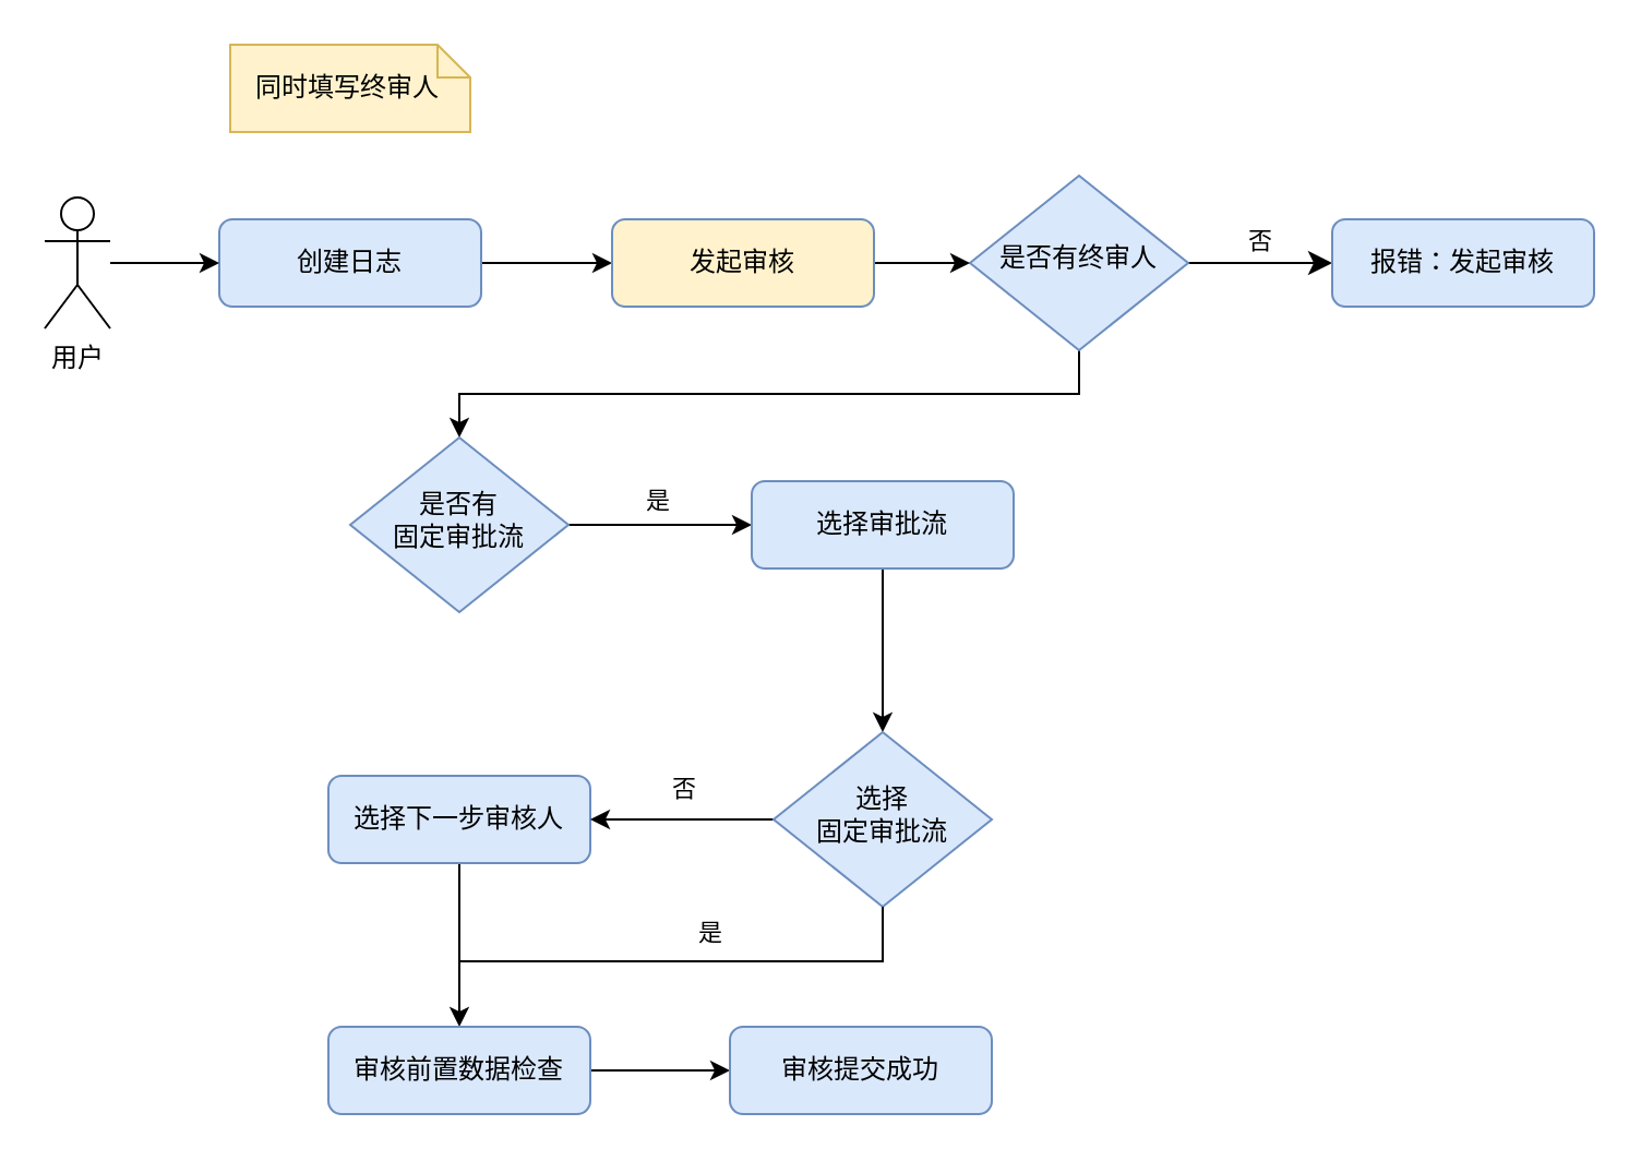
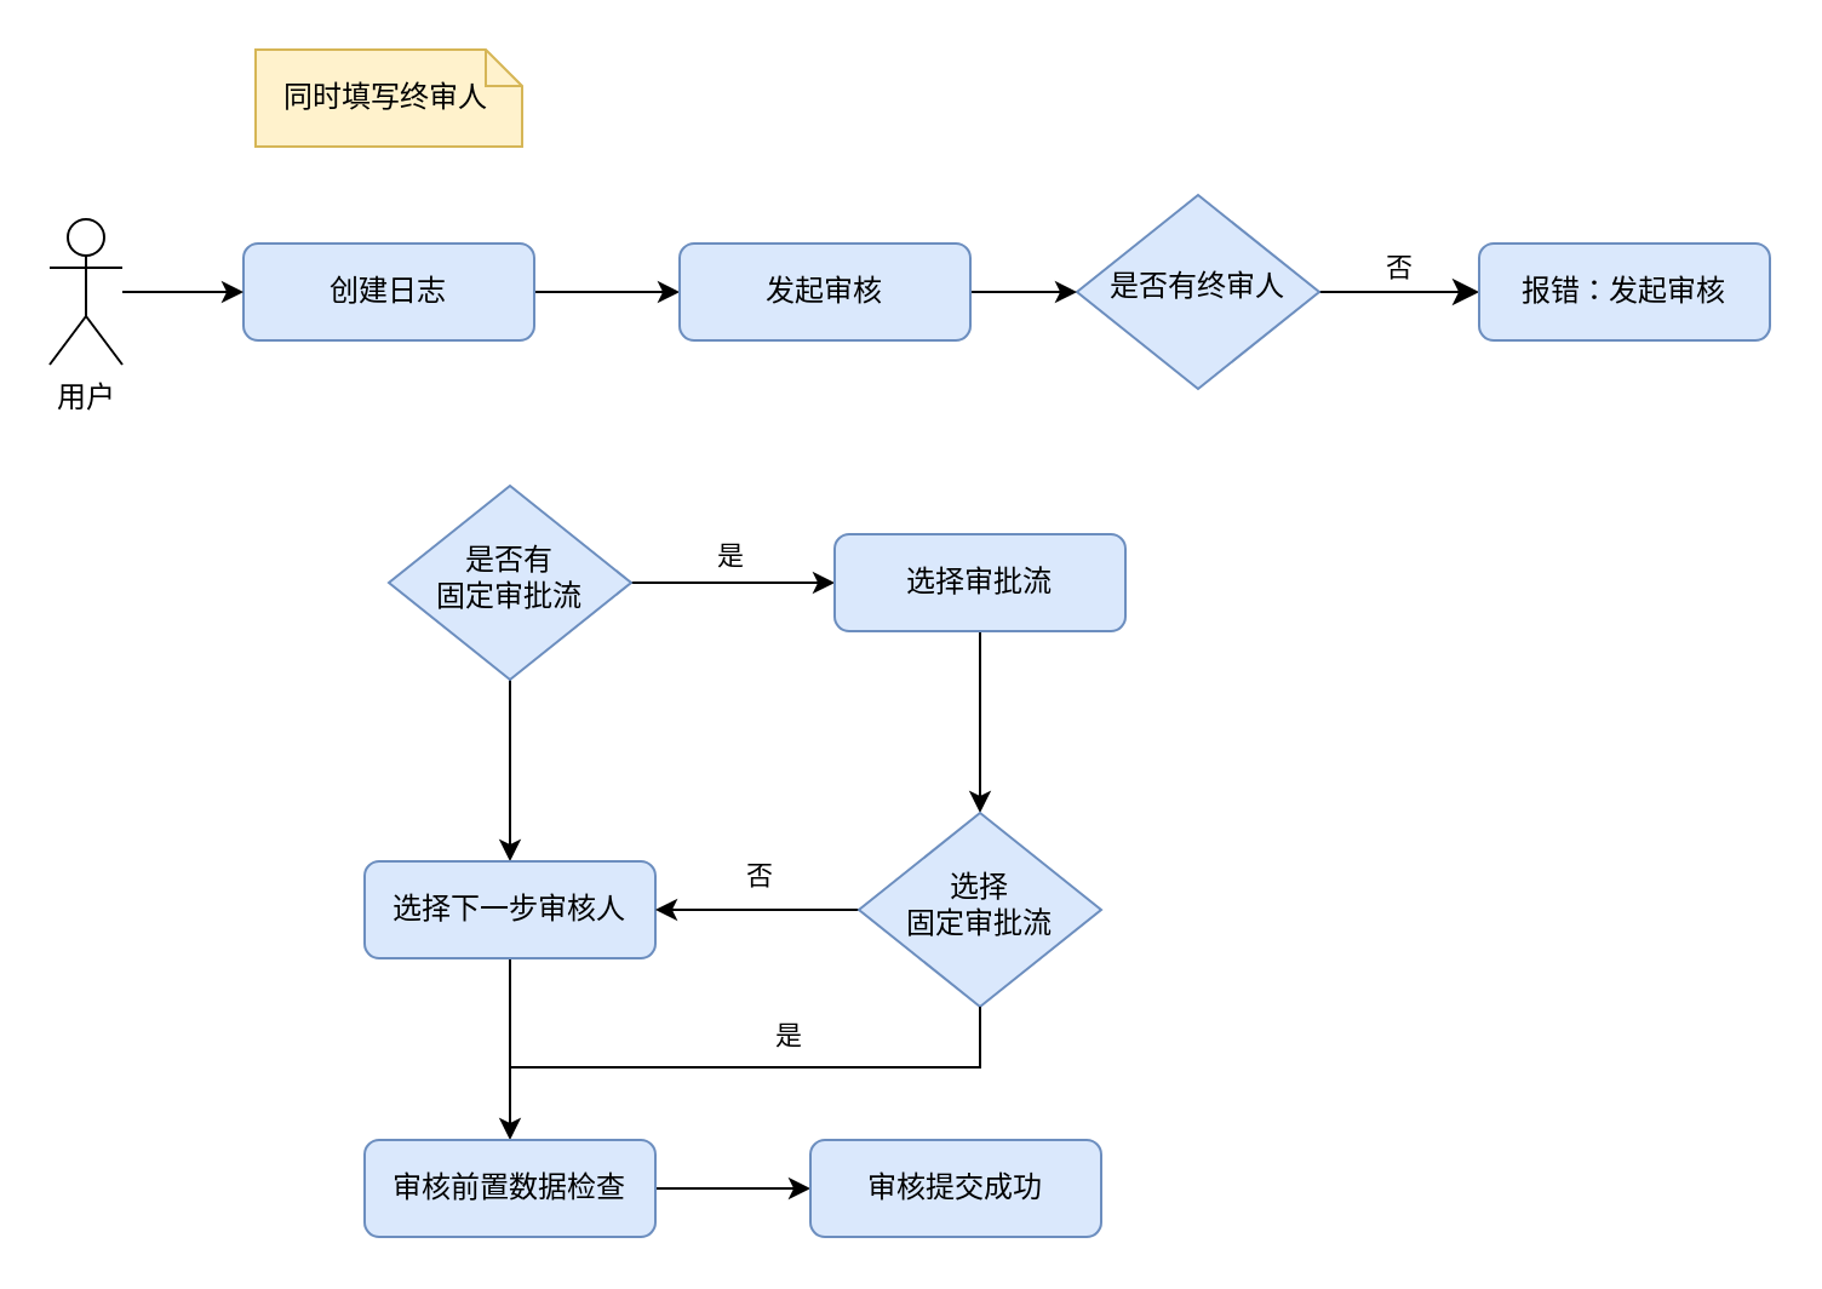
  <mxCell id="0" />
  <mxCell id="1" parent="0" />
  <mxCell id="2" style="edgeStyle=orthogonalEdgeStyle;rounded=0;orthogonalLoop=1;jettySize=auto;html=1;entryX=0;entryY=0.5;entryDx=0;entryDy=0;" edge="1" parent="1" source="3" target="11"><mxGeometry relative="1" as="geometry" /></mxCell>
  <mxCell id="3" value="创建日志" style="rounded=1;whiteSpace=wrap;html=1;fontSize=12;glass=0;strokeWidth=1;shadow=0;fillColor=#dae8fc;strokeColor=#6c8ebf;" parent="1" vertex="1"><mxGeometry x="100" y="100" width="120" height="40" as="geometry" /></mxCell>
  <mxCell id="4" value="否" style="edgeStyle=orthogonalEdgeStyle;rounded=0;html=1;jettySize=auto;orthogonalLoop=1;fontSize=11;endArrow=classic;endFill=1;endSize=8;strokeWidth=1;shadow=0;labelBackgroundColor=none;" parent="1" source="6" target="7" edge="1"><mxGeometry y="10" relative="1" as="geometry"><mxPoint as="offset" /></mxGeometry></mxCell>
- <mxCell id="5" style="edgeStyle=orthogonalEdgeStyle;rounded=0;orthogonalLoop=1;jettySize=auto;html=1;exitX=0.5;exitY=1;exitDx=0;exitDy=0;entryX=0.5;entryY=0;entryDx=0;entryDy=0;endArrow=classic;endFill=1;strokeColor=default;" edge="1" parent="1" source="6" target="16"><mxGeometry relative="1" as="geometry" /></mxCell>
  <mxCell id="6" value="是否有终审人" style="rhombus;whiteSpace=wrap;html=1;shadow=0;fontFamily=Helvetica;fontSize=12;align=center;strokeWidth=1;spacing=6;spacingTop=-4;fillColor=#dae8fc;strokeColor=#6c8ebf;" parent="1" vertex="1"><mxGeometry x="444" y="80" width="100" height="80" as="geometry" /></mxCell>
  <mxCell id="7" value="报错：发起审核" style="rounded=1;whiteSpace=wrap;html=1;fontSize=12;glass=0;strokeWidth=1;shadow=0;fillColor=#dae8fc;strokeColor=#6c8ebf;" parent="1" vertex="1"><mxGeometry x="610" y="100" width="120" height="40" as="geometry" /></mxCell>
  <mxCell id="8" style="edgeStyle=orthogonalEdgeStyle;rounded=0;orthogonalLoop=1;jettySize=auto;html=1;entryX=0;entryY=0.5;entryDx=0;entryDy=0;" edge="1" parent="1" source="9" target="3"><mxGeometry relative="1" as="geometry" /></mxCell>
  <mxCell id="9" value="用户" style="shape=umlActor;verticalLabelPosition=bottom;verticalAlign=top;html=1;outlineConnect=0;" vertex="1" parent="1"><mxGeometry x="20" y="90" width="30" height="60" as="geometry" /></mxCell>
  <mxCell id="10" style="edgeStyle=orthogonalEdgeStyle;rounded=0;orthogonalLoop=1;jettySize=auto;html=1;exitX=1;exitY=0.5;exitDx=0;exitDy=0;entryX=0;entryY=0.5;entryDx=0;entryDy=0;endArrow=classic;endFill=1;strokeColor=default;" edge="1" parent="1" source="11" target="6"><mxGeometry relative="1" as="geometry" /></mxCell>
- <mxCell id="11" value="发起审核" style="rounded=1;whiteSpace=wrap;html=1;fontSize=12;glass=0;strokeWidth=1;shadow=0;fillColor=#fff2cc;strokeColor=#6c8ebf;" vertex="1" parent="1"><mxGeometry x="280" y="100" width="120" height="40" as="geometry" /></mxCell>
+ <mxCell id="11" value="发起审核" style="rounded=1;whiteSpace=wrap;html=1;fontSize=12;glass=0;strokeWidth=1;shadow=0;fillColor=#dae8fc;strokeColor=#6c8ebf;" vertex="1" parent="1"><mxGeometry x="280" y="100" width="120" height="40" as="geometry" /></mxCell>
  <mxCell id="12" value="同时填写终审人" style="shape=note;size=15;align=left;spacingLeft=10;html=1;whiteSpace=wrap;fillColor=#fff2cc;strokeColor=#d6b656;" vertex="1" parent="1"><mxGeometry x="105" y="20" width="110" height="40" as="geometry" /></mxCell>
  <mxCell id="13" style="edgeStyle=orthogonalEdgeStyle;rounded=0;orthogonalLoop=1;jettySize=auto;html=1;exitX=1;exitY=0.5;exitDx=0;exitDy=0;entryX=0;entryY=0.5;entryDx=0;entryDy=0;endArrow=classic;endFill=1;strokeColor=default;" edge="1" parent="1" source="16" target="18"><mxGeometry relative="1" as="geometry" /></mxCell>
  <mxCell id="14" value="是" style="edgeLabel;html=1;align=center;verticalAlign=middle;resizable=0;points=[];" vertex="1" connectable="0" parent="13"><mxGeometry x="-0.167" y="3" relative="1" as="geometry"><mxPoint x="5" y="-9" as="offset" /></mxGeometry></mxCell>
+ <mxCell id="15" style="edgeStyle=orthogonalEdgeStyle;rounded=0;orthogonalLoop=1;jettySize=auto;html=1;entryX=0.5;entryY=0;entryDx=0;entryDy=0;endArrow=classic;endFill=1;strokeColor=default;" edge="1" parent="1" source="16" target="20"><mxGeometry relative="1" as="geometry" /></mxCell>
  <mxCell id="16" value="是否有&lt;br&gt;固定审批流" style="rhombus;whiteSpace=wrap;html=1;shadow=0;fontFamily=Helvetica;fontSize=12;align=center;strokeWidth=1;spacing=6;spacingTop=-4;fillColor=#dae8fc;strokeColor=#6c8ebf;" vertex="1" parent="1"><mxGeometry x="160" y="200" width="100" height="80" as="geometry" /></mxCell>
  <mxCell id="17" value="" style="edgeStyle=orthogonalEdgeStyle;rounded=0;orthogonalLoop=1;jettySize=auto;html=1;endArrow=classic;endFill=1;strokeColor=default;entryX=0.5;entryY=0;entryDx=0;entryDy=0;" edge="1" parent="1" source="18" target="23"><mxGeometry relative="1" as="geometry"><mxPoint x="417" y="320" as="targetPoint" /></mxGeometry></mxCell>
  <mxCell id="18" value="选择审批流" style="rounded=1;whiteSpace=wrap;html=1;fontSize=12;glass=0;strokeWidth=1;shadow=0;fillColor=#dae8fc;strokeColor=#6c8ebf;" vertex="1" parent="1"><mxGeometry x="344" y="220" width="120" height="40" as="geometry" /></mxCell>
  <mxCell id="19" style="edgeStyle=orthogonalEdgeStyle;rounded=0;orthogonalLoop=1;jettySize=auto;html=1;exitX=0.5;exitY=1;exitDx=0;exitDy=0;entryX=0.5;entryY=0;entryDx=0;entryDy=0;endArrow=classic;endFill=1;strokeColor=default;" edge="1" parent="1" source="20" target="25"><mxGeometry relative="1" as="geometry" /></mxCell>
  <mxCell id="20" value="选择下一步审核人" style="rounded=1;whiteSpace=wrap;html=1;fontSize=12;glass=0;strokeWidth=1;shadow=0;fillColor=#dae8fc;strokeColor=#6c8ebf;" vertex="1" parent="1"><mxGeometry x="150" y="355" width="120" height="40" as="geometry" /></mxCell>
  <mxCell id="21" style="edgeStyle=orthogonalEdgeStyle;rounded=0;orthogonalLoop=1;jettySize=auto;html=1;exitX=0;exitY=0.5;exitDx=0;exitDy=0;entryX=1;entryY=0.5;entryDx=0;entryDy=0;endArrow=classic;endFill=1;strokeColor=default;" edge="1" parent="1" source="23" target="20"><mxGeometry relative="1" as="geometry" /></mxCell>
  <mxCell id="22" value="否" style="edgeLabel;html=1;align=center;verticalAlign=middle;resizable=0;points=[];" vertex="1" connectable="0" parent="21"><mxGeometry y="-1" relative="1" as="geometry"><mxPoint y="-14" as="offset" /></mxGeometry></mxCell>
  <mxCell id="23" value="选择&lt;br&gt;固定审批流" style="rhombus;whiteSpace=wrap;html=1;shadow=0;fontFamily=Helvetica;fontSize=12;align=center;strokeWidth=1;spacing=6;spacingTop=-4;fillColor=#dae8fc;strokeColor=#6c8ebf;" vertex="1" parent="1"><mxGeometry x="354" y="335" width="100" height="80" as="geometry" /></mxCell>
  <mxCell id="24" style="edgeStyle=orthogonalEdgeStyle;rounded=0;orthogonalLoop=1;jettySize=auto;html=1;exitX=1;exitY=0.5;exitDx=0;exitDy=0;entryX=0;entryY=0.5;entryDx=0;entryDy=0;endArrow=classic;endFill=1;strokeColor=default;" edge="1" parent="1" source="25" target="28"><mxGeometry relative="1" as="geometry" /></mxCell>
  <mxCell id="25" value="审核前置数据检查" style="rounded=1;whiteSpace=wrap;html=1;fontSize=12;glass=0;strokeWidth=1;shadow=0;fillColor=#dae8fc;strokeColor=#6c8ebf;" vertex="1" parent="1"><mxGeometry x="150" y="470" width="120" height="40" as="geometry" /></mxCell>
  <mxCell id="26" value="" style="endArrow=none;html=1;rounded=0;strokeColor=default;entryX=0.5;entryY=1;entryDx=0;entryDy=0;edgeStyle=orthogonalEdgeStyle;" edge="1" parent="1" target="23"><mxGeometry width="50" height="50" relative="1" as="geometry"><mxPoint x="210" y="450" as="sourcePoint" /><mxPoint x="400" y="380" as="targetPoint" /><Array as="points"><mxPoint x="210" y="440" /><mxPoint x="404" y="440" /></Array></mxGeometry></mxCell>
  <mxCell id="27" value="是" style="edgeLabel;html=1;align=center;verticalAlign=middle;resizable=0;points=[];" vertex="1" connectable="0" parent="26"><mxGeometry x="0.127" y="1" relative="1" as="geometry"><mxPoint x="-5" y="-13" as="offset" /></mxGeometry></mxCell>
  <mxCell id="28" value="审核提交成功" style="rounded=1;whiteSpace=wrap;html=1;fontSize=12;glass=0;strokeWidth=1;shadow=0;fillColor=#dae8fc;strokeColor=#6c8ebf;" vertex="1" parent="1"><mxGeometry x="334" y="470" width="120" height="40" as="geometry" /></mxCell>
